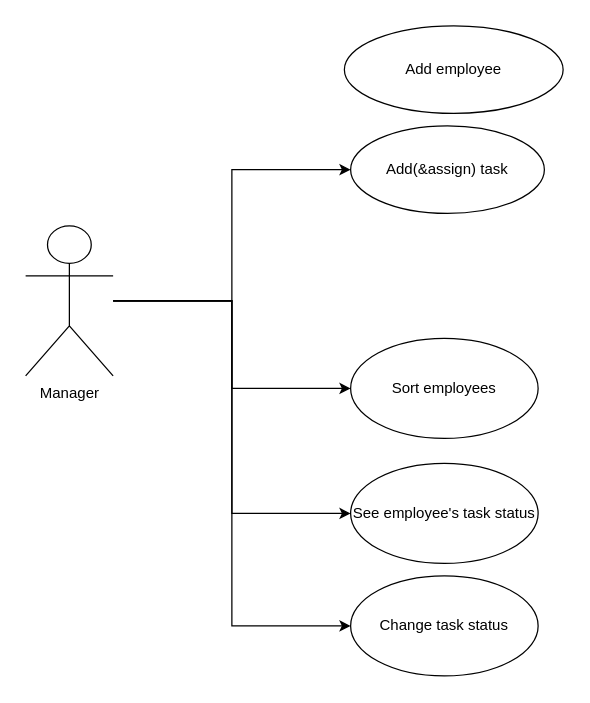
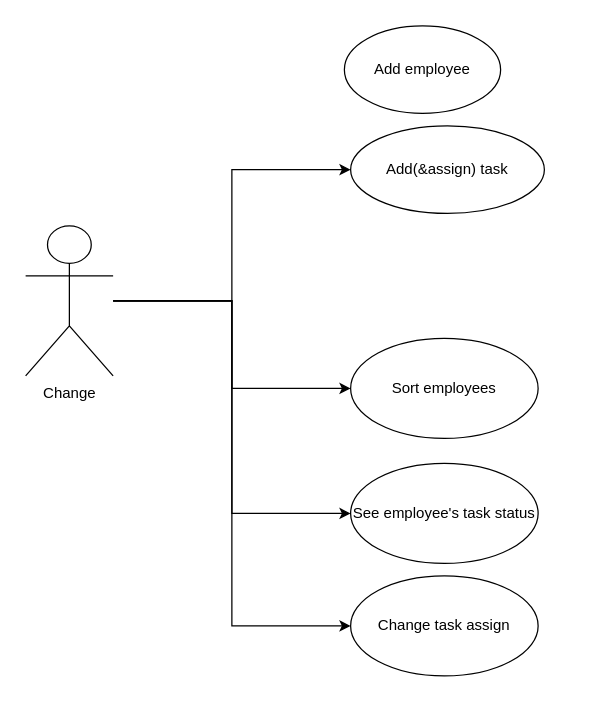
  <mxCell id="0" />
  <mxCell id="1" parent="0" />
  <mxCell id="2" style="edgeStyle=orthogonalEdgeStyle;rounded=0;orthogonalLoop=1;jettySize=auto;html=1;entryX=0;entryY=0.5;entryDx=0;entryDy=0;" edge="1" parent="1" source="6" target="8"><mxGeometry relative="1" as="geometry" /></mxCell>
  <mxCell id="3" style="edgeStyle=orthogonalEdgeStyle;rounded=0;orthogonalLoop=1;jettySize=auto;html=1;entryX=0;entryY=0.5;entryDx=0;entryDy=0;" edge="1" parent="1" source="6" target="9"><mxGeometry relative="1" as="geometry" /></mxCell>
  <mxCell id="4" style="edgeStyle=orthogonalEdgeStyle;rounded=0;orthogonalLoop=1;jettySize=auto;html=1;entryX=0;entryY=0.5;entryDx=0;entryDy=0;" edge="1" parent="1" source="6" target="10"><mxGeometry relative="1" as="geometry" /></mxCell>
  <mxCell id="5" style="edgeStyle=orthogonalEdgeStyle;rounded=0;orthogonalLoop=1;jettySize=auto;html=1;entryX=0;entryY=0.5;entryDx=0;entryDy=0;" edge="1" parent="1" source="6" target="11"><mxGeometry relative="1" as="geometry" /></mxCell>
- <mxCell id="6" value="Manager" style="shape=umlActor;verticalLabelPosition=bottom;verticalAlign=top;html=1;outlineConnect=0;" vertex="1" parent="1"><mxGeometry x="20" y="180" width="70" height="120" as="geometry" /></mxCell>
- <mxCell id="7" value="Add employee" style="ellipse;whiteSpace=wrap;html=1;" vertex="1" parent="1"><mxGeometry x="275" y="20" width="175" height="70" as="geometry" /></mxCell>
+ <mxCell id="6" value="Change" style="shape=umlActor;verticalLabelPosition=bottom;verticalAlign=top;html=1;outlineConnect=0;" vertex="1" parent="1"><mxGeometry x="20" y="180" width="70" height="120" as="geometry" /></mxCell>
+ <mxCell id="7" value="Add employee" style="ellipse;whiteSpace=wrap;html=1;" vertex="1" parent="1"><mxGeometry x="275" y="20" width="125" height="70" as="geometry" /></mxCell>
  <mxCell id="8" value="Add(&amp;amp;assign) task" style="ellipse;whiteSpace=wrap;html=1;" vertex="1" parent="1"><mxGeometry x="280" y="100" width="155" height="70" as="geometry" /></mxCell>
  <mxCell id="9" value="Sort employees" style="ellipse;whiteSpace=wrap;html=1;" vertex="1" parent="1"><mxGeometry x="280" y="270" width="150" height="80" as="geometry" /></mxCell>
  <mxCell id="10" value="See employee's task status" style="ellipse;whiteSpace=wrap;html=1;" vertex="1" parent="1"><mxGeometry x="280" y="370" width="150" height="80" as="geometry" /></mxCell>
- <mxCell id="11" value="Change task status" style="ellipse;whiteSpace=wrap;html=1;" vertex="1" parent="1"><mxGeometry x="280" y="460" width="150" height="80" as="geometry" /></mxCell>
+ <mxCell id="11" value="Change task assign" style="ellipse;whiteSpace=wrap;html=1;" vertex="1" parent="1"><mxGeometry x="280" y="460" width="150" height="80" as="geometry" /></mxCell>
